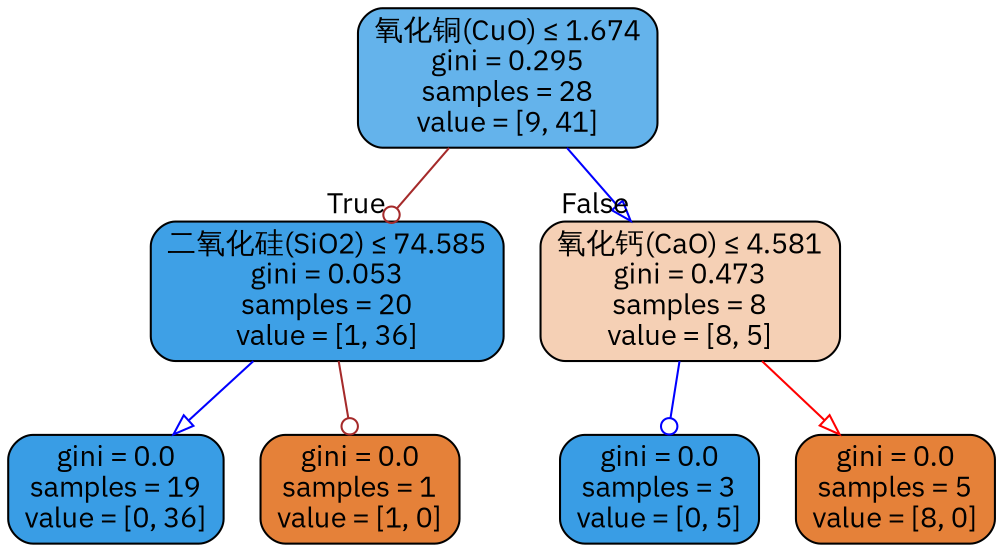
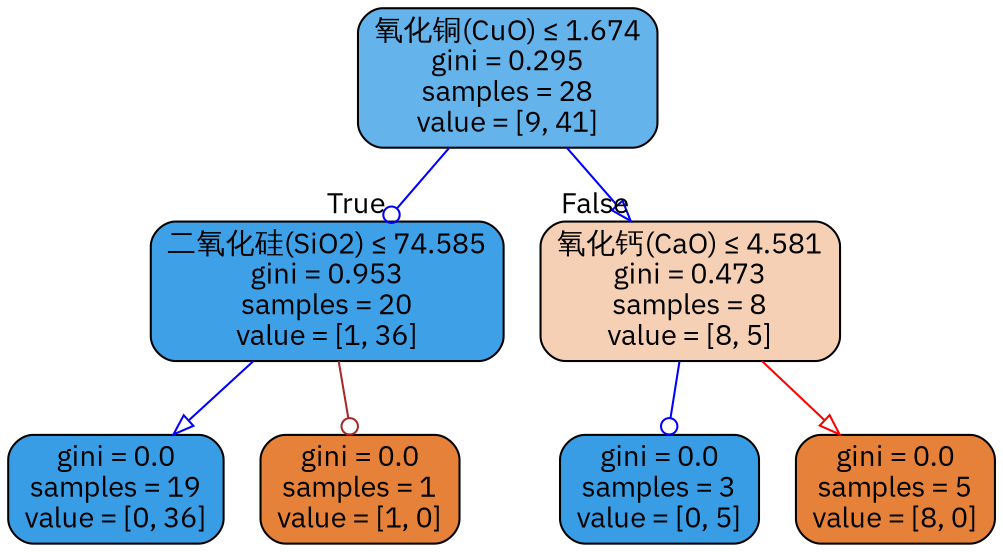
  digraph {
    fontname="IBM Plex Sans"
    node [color=black fillcolor="#399de5" fontname="IBM Plex Sans" shape=box style="filled, rounded"]
    edge [arrowhead=odot color=blue fontname="IBM Plex Sans"]
    n1 [fillcolor="#64b3eb" label=<氧化铜(CuO) &le; 1.674<br/>gini = 0.295<br/>samples = 28<br/>value = [9, 41]>]
-   n2 [fillcolor="#3ea0e6" label=<二氧化硅(SiO2) &le; 74.585<br/>gini = 0.053<br/>samples = 20<br/>value = [1, 36]>]
+   n2 [fillcolor="#3ea0e6" label=<二氧化硅(SiO2) &le; 74.585<br/>gini = 0.953<br/>samples = 20<br/>value = [1, 36]>]
    n3 [fillcolor="#f5d0b5" label=<氧化钙(CaO) &le; 4.581<br/>gini = 0.473<br/>samples = 8<br/>value = [8, 5]>]
    n4 [label=<gini = 0.0<br/>samples = 19<br/>value = [0, 36]>]
    n5 [fillcolor="#e58139" label=<gini = 0.0<br/>samples = 1<br/>value = [1, 0]>]
    n6 [label=<gini = 0.0<br/>samples = 3<br/>value = [0, 5]>]
    n7 [fillcolor="#e58139" label=<gini = 0.0<br/>samples = 5<br/>value = [8, 0]>]
-   n1 -> n2 [color=brown headlabel=True labelangle=45 labeldistance=2.5]
+   n1 -> n2 [headlabel=True labelangle=45 labeldistance=2.5]
    n1 -> n3 [arrowhead=onormal headlabel=False labelangle=-45 labeldistance=2.5]
    n2 -> n4 [arrowhead=onormal]
    n2 -> n5 [color=brown]
    n3 -> n6
    n3 -> n7 [arrowhead=onormal color=red]
  }
